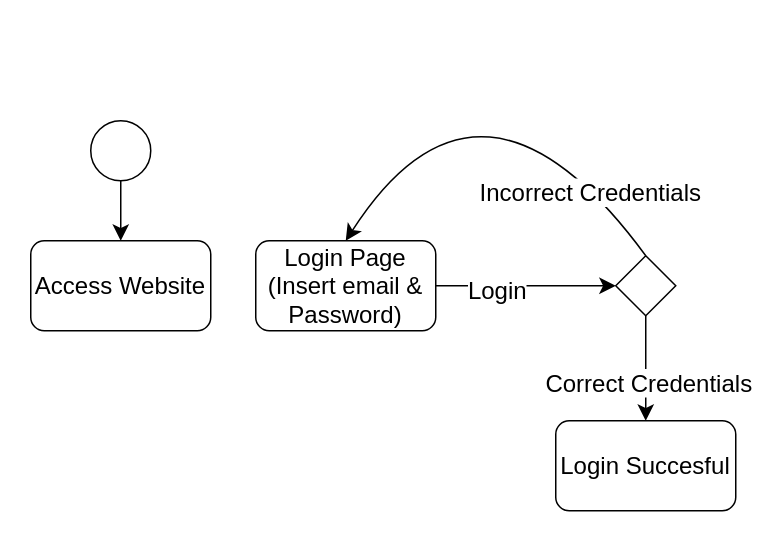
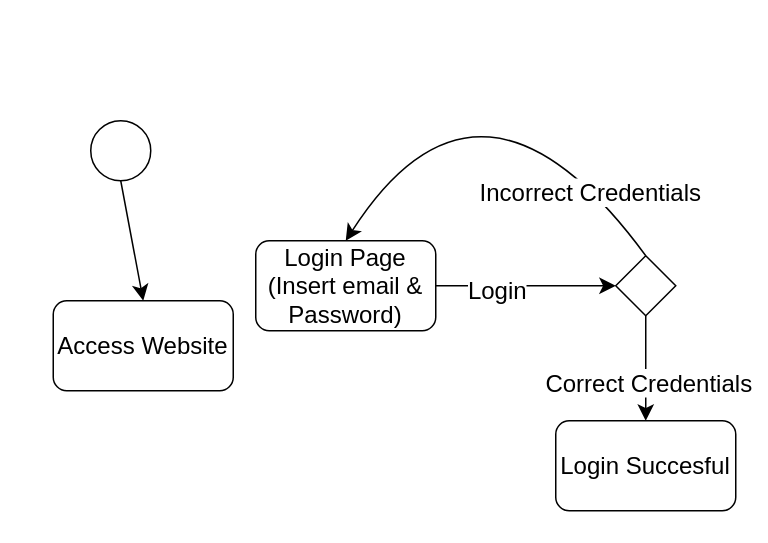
  <mxCell id="0" />
  <mxCell id="1" parent="0" />
  <mxCell id="2" style="edgeStyle=none;curved=1;rounded=0;orthogonalLoop=1;jettySize=auto;html=1;exitX=0.5;exitY=1;exitDx=0;exitDy=0;entryX=0.5;entryY=0;entryDx=0;entryDy=0;fontSize=12;startSize=8;endSize=8;" edge="1" parent="1" source="3" target="4"><mxGeometry relative="1" as="geometry" /></mxCell>
  <mxCell id="3" value="" style="ellipse;whiteSpace=wrap;html=1;aspect=fixed;fontSize=16;" vertex="1" parent="1"><mxGeometry x="60" width="40" height="40" as="geometry" y="80" /></mxCell>
- <mxCell id="4" value="Access Website" style="rounded=1;whiteSpace=wrap;html=1;fontSize=16;" vertex="1" parent="1"><mxGeometry x="20" y="160" width="120" height="60" as="geometry" /></mxCell>
+ <mxCell id="4" value="Access Website" style="rounded=1;whiteSpace=wrap;html=1;fontSize=16;" vertex="1" parent="1"><mxGeometry x="35" y="200" width="120" height="60" as="geometry" /></mxCell>
  <mxCell id="5" style="edgeStyle=none;curved=1;rounded=0;orthogonalLoop=1;jettySize=auto;html=1;exitX=1;exitY=0.5;exitDx=0;exitDy=0;entryX=0;entryY=0.5;entryDx=0;entryDy=0;fontSize=12;startSize=8;endSize=8;" edge="1" parent="1" source="7" target="12"><mxGeometry relative="1" as="geometry" /></mxCell>
  <mxCell id="6" value="Login" style="edgeLabel;html=1;align=center;verticalAlign=middle;resizable=0;points=[];fontSize=16;" vertex="1" connectable="0" parent="5"><mxGeometry x="-0.34" y="-2" relative="1" as="geometry"><mxPoint as="offset" /></mxGeometry></mxCell>
  <mxCell id="7" value="Login Page&lt;br&gt;(Insert email &amp;amp; Password)" style="rounded=1;whiteSpace=wrap;html=1;fontSize=16;" vertex="1" parent="1"><mxGeometry x="170" y="160" width="120" height="60" as="geometry" /></mxCell>
  <mxCell id="8" style="edgeStyle=none;curved=1;rounded=0;orthogonalLoop=1;jettySize=auto;html=1;exitX=0.5;exitY=1;exitDx=0;exitDy=0;entryX=0.5;entryY=0;entryDx=0;entryDy=0;fontSize=12;startSize=8;endSize=8;" edge="1" parent="1" source="12" target="13"><mxGeometry relative="1" as="geometry" /></mxCell>
  <mxCell id="9" value="Correct Credentials" style="edgeLabel;html=1;align=center;verticalAlign=middle;resizable=0;points=[];fontSize=16;" vertex="1" connectable="0" parent="8"><mxGeometry x="0.257" y="1" relative="1" as="geometry"><mxPoint as="offset" /></mxGeometry></mxCell>
  <mxCell id="10" style="edgeStyle=none;curved=1;rounded=0;orthogonalLoop=1;jettySize=auto;html=1;exitX=0.5;exitY=0;exitDx=0;exitDy=0;entryX=0.5;entryY=0;entryDx=0;entryDy=0;fontSize=12;startSize=8;endSize=8;" edge="1" parent="1" source="12" target="7"><mxGeometry relative="1" as="geometry"><Array as="points"><mxPoint x="320" y="20" /></Array></mxGeometry></mxCell>
  <mxCell id="11" value="Incorrect Credentials" style="edgeLabel;html=1;align=center;verticalAlign=middle;resizable=0;points=[];fontSize=16;" vertex="1" connectable="0" parent="10"><mxGeometry x="-0.681" y="5" relative="1" as="geometry"><mxPoint as="offset" /></mxGeometry></mxCell>
  <mxCell id="12" value="" style="rhombus;whiteSpace=wrap;html=1;fontSize=16;" vertex="1" parent="1"><mxGeometry x="410" y="170" width="40" height="40" as="geometry" /></mxCell>
  <mxCell id="13" value="Login Succesful" style="rounded=1;whiteSpace=wrap;html=1;fontSize=16;" vertex="1" parent="1"><mxGeometry x="370" y="280" width="120" height="60" as="geometry" /></mxCell>
